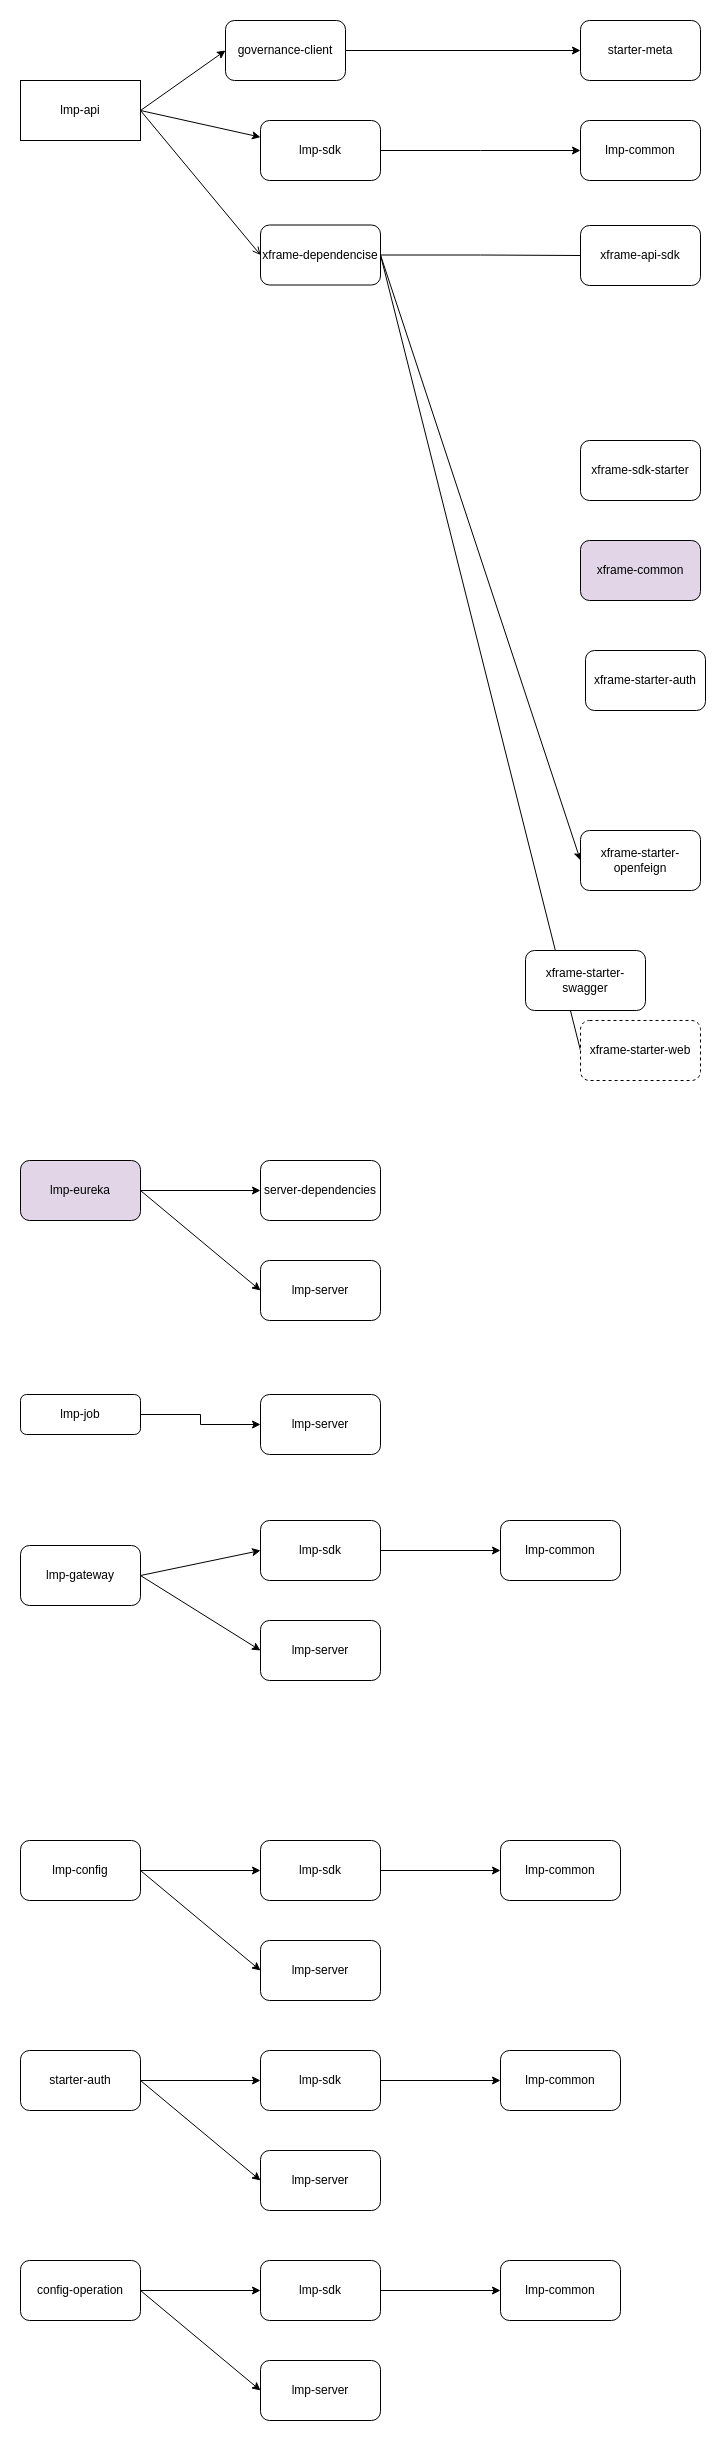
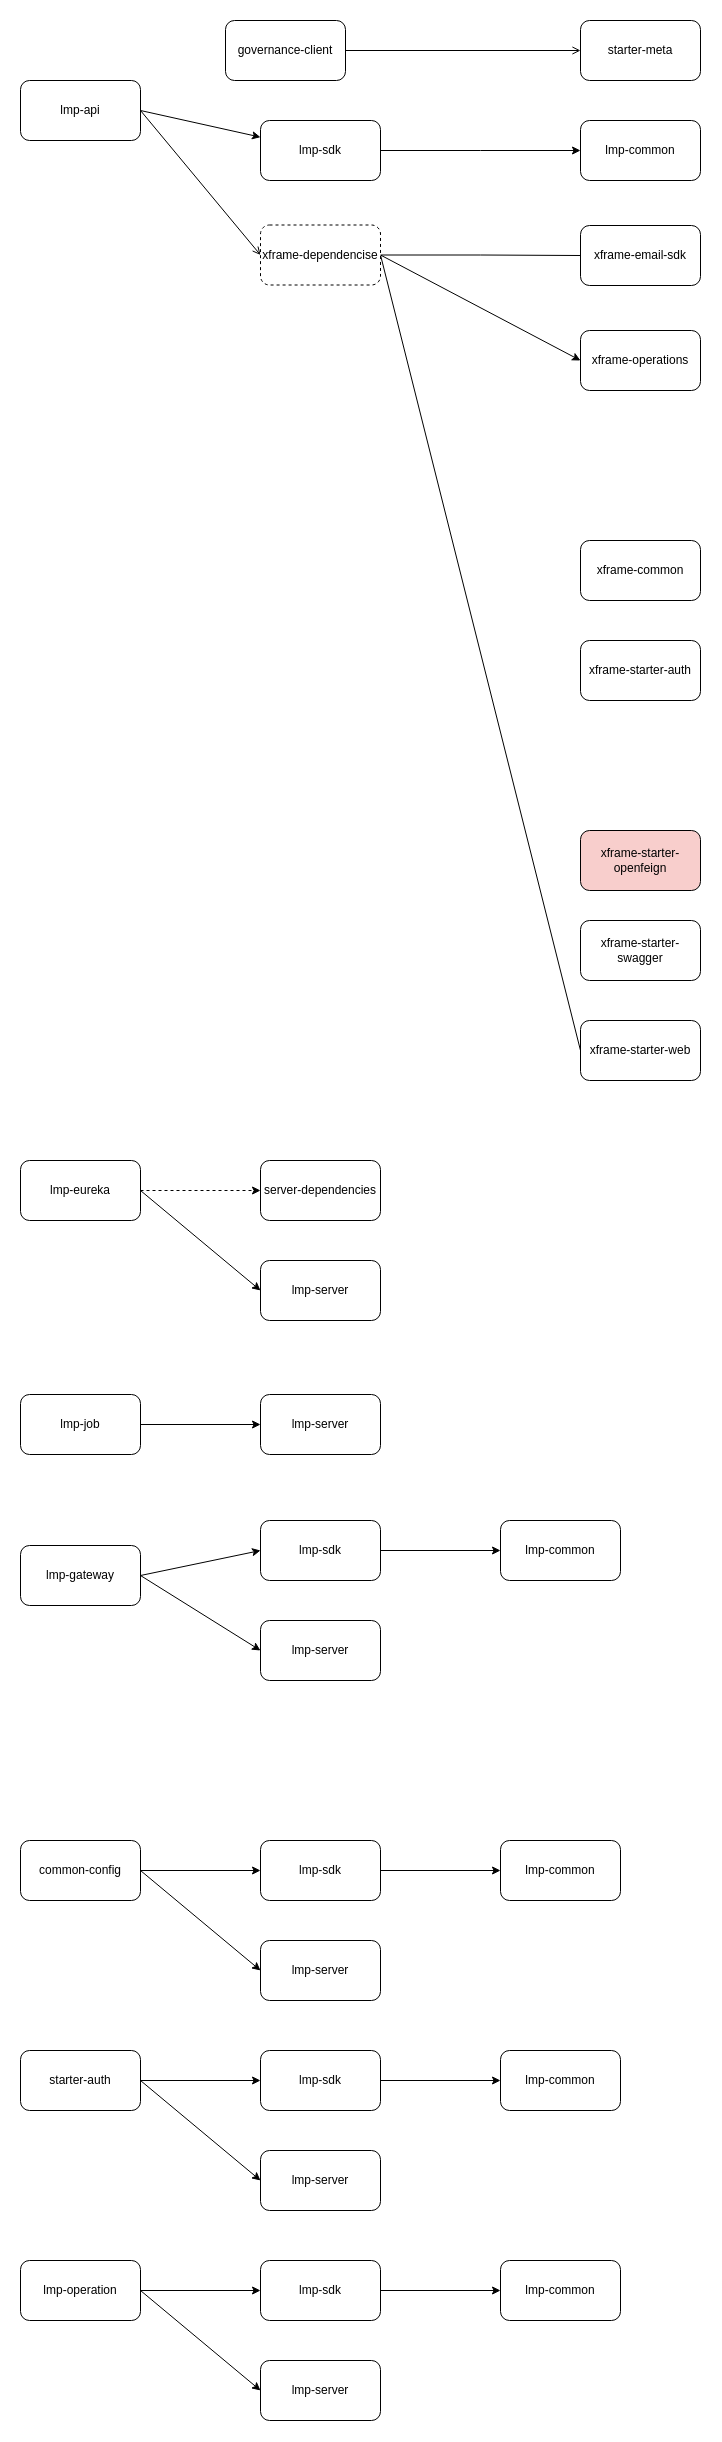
  <mxCell id="0" />
  <mxCell id="1" parent="0" />
- <mxCell id="2" style="rounded=0;orthogonalLoop=1;jettySize=auto;html=1;entryX=0;entryY=0.5;entryDx=0;entryDy=0;exitX=1;exitY=0.5;exitDx=0;exitDy=0;" edge="1" parent="1" source="5" target="7"><mxGeometry relative="1" as="geometry" /></mxCell>
  <mxCell id="3" style="rounded=0;orthogonalLoop=1;jettySize=auto;html=1;exitX=1;exitY=0.5;exitDx=0;exitDy=0;" edge="1" parent="1" source="5" target="9"><mxGeometry relative="1" as="geometry" /></mxCell>
  <mxCell id="4" style="rounded=0;orthogonalLoop=1;jettySize=auto;html=1;exitX=1;exitY=0.5;exitDx=0;exitDy=0;entryX=0;entryY=0.5;entryDx=0;entryDy=0;endArrow=open;" edge="1" parent="1" source="5" target="16"><mxGeometry relative="1" as="geometry" /></mxCell>
- <mxCell id="5" value="lmp-api" style="whiteSpace=wrap;html=1;rounded=0;" vertex="1" parent="1"><mxGeometry x="20" y="80" width="120" height="60" as="geometry" /></mxCell>
- <mxCell id="6" style="edgeStyle=orthogonalEdgeStyle;rounded=0;orthogonalLoop=1;jettySize=auto;html=1;exitX=1;exitY=0.5;exitDx=0;exitDy=0;" edge="1" parent="1" source="7" target="10"><mxGeometry relative="1" as="geometry" /></mxCell>
+ <mxCell id="5" value="lmp-api" style="rounded=1;whiteSpace=wrap;html=1;" vertex="1" parent="1"><mxGeometry x="20" y="80" width="120" height="60" as="geometry" /></mxCell>
+ <mxCell id="6" style="edgeStyle=orthogonalEdgeStyle;rounded=0;orthogonalLoop=1;jettySize=auto;html=1;exitX=1;exitY=0.5;exitDx=0;exitDy=0;endArrow=open;" edge="1" parent="1" source="7" target="10"><mxGeometry relative="1" as="geometry" /></mxCell>
  <mxCell id="7" value="governance-client" style="rounded=1;whiteSpace=wrap;html=1;" vertex="1" parent="1"><mxGeometry x="225" y="20" width="120" height="60" as="geometry" /></mxCell>
  <mxCell id="8" style="edgeStyle=orthogonalEdgeStyle;rounded=0;orthogonalLoop=1;jettySize=auto;html=1;exitX=1;exitY=0.5;exitDx=0;exitDy=0;" edge="1" parent="1" source="9"><mxGeometry relative="1" as="geometry"><mxPoint x="580" y="150" as="targetPoint" /></mxGeometry></mxCell>
  <mxCell id="9" value="lmp-sdk" style="rounded=1;whiteSpace=wrap;html=1;" vertex="1" parent="1"><mxGeometry x="260" y="120" width="120" height="60" as="geometry" /></mxCell>
  <mxCell id="10" value="starter-meta" style="rounded=1;whiteSpace=wrap;html=1;" vertex="1" parent="1"><mxGeometry x="580" y="20" width="120" height="60" as="geometry" /></mxCell>
  <mxCell id="11" value="lmp-common" style="rounded=1;whiteSpace=wrap;html=1;" vertex="1" parent="1"><mxGeometry x="580" y="120" width="120" height="60" as="geometry" /></mxCell>
  <mxCell id="12" style="edgeStyle=orthogonalEdgeStyle;rounded=0;orthogonalLoop=1;jettySize=auto;html=1;exitX=1;exitY=0.5;exitDx=0;exitDy=0;endArrow=none;" edge="1" parent="1" source="16" target="17"><mxGeometry relative="1" as="geometry" /></mxCell>
- <mxCell id="14" style="rounded=0;orthogonalLoop=1;jettySize=auto;html=1;exitX=1;exitY=0.5;exitDx=0;exitDy=0;entryX=0;entryY=0.5;entryDx=0;entryDy=0;" edge="1" parent="1" source="16" target="20"><mxGeometry relative="1" as="geometry" /></mxCell>
+ <mxCell id="13" style="rounded=0;orthogonalLoop=1;jettySize=auto;html=1;exitX=1;exitY=0.5;exitDx=0;exitDy=0;entryX=0;entryY=0.5;entryDx=0;entryDy=0;" edge="1" parent="1" source="16" target="18"><mxGeometry relative="1" as="geometry" /></mxCell>
  <mxCell id="15" style="rounded=0;orthogonalLoop=1;jettySize=auto;html=1;exitX=1;exitY=0.5;exitDx=0;exitDy=0;entryX=0;entryY=0.5;entryDx=0;entryDy=0;endArrow=none;" edge="1" parent="1" source="16" target="22"><mxGeometry relative="1" as="geometry" /></mxCell>
- <mxCell id="16" value="xframe-dependencise" style="rounded=1;whiteSpace=wrap;html=1;" vertex="1" parent="1"><mxGeometry x="260" y="224.5" width="120" height="60" as="geometry" /></mxCell>
- <mxCell id="17" value="xframe-api-sdk" style="rounded=1;whiteSpace=wrap;html=1;" vertex="1" parent="1"><mxGeometry x="580" y="225" width="120" height="60" as="geometry" /></mxCell>
- <mxCell id="19" value="xframe-sdk-starter" style="rounded=1;whiteSpace=wrap;html=1;" vertex="1" parent="1"><mxGeometry x="580" y="440" width="120" height="60" as="geometry" /></mxCell>
- <mxCell id="20" value="xframe-starter-openfeign" style="rounded=1;whiteSpace=wrap;html=1;" vertex="1" parent="1"><mxGeometry x="580" y="830" width="120" height="60" as="geometry" /></mxCell>
- <mxCell id="21" value="xframe-starter-swagger" style="rounded=1;whiteSpace=wrap;html=1;" vertex="1" parent="1"><mxGeometry x="525" y="950" width="120" height="60" as="geometry" /></mxCell>
- <mxCell id="22" value="xframe-starter-web" style="rounded=1;whiteSpace=wrap;html=1;dashed=1;" vertex="1" parent="1"><mxGeometry x="580" y="1020" width="120" height="60" as="geometry" /></mxCell>
- <mxCell id="23" value="xframe-common" style="rounded=1;whiteSpace=wrap;html=1;fillColor=#e1d5e7;" vertex="1" parent="1"><mxGeometry x="580" y="540" width="120" height="60" as="geometry" /></mxCell>
- <mxCell id="24" value="xframe-starter-auth" style="rounded=1;whiteSpace=wrap;html=1;" vertex="1" parent="1"><mxGeometry x="585" y="650" width="120" height="60" as="geometry" /></mxCell>
- <mxCell id="25" value="" style="edgeStyle=orthogonalEdgeStyle;rounded=0;orthogonalLoop=1;jettySize=auto;html=1;entryX=0;entryY=0.5;entryDx=0;entryDy=0;" edge="1" parent="1" source="27" target="28"><mxGeometry relative="1" as="geometry"><mxPoint x="220" y="1190" as="targetPoint" /></mxGeometry></mxCell>
+ <mxCell id="16" value="xframe-dependencise" style="rounded=1;whiteSpace=wrap;html=1;dashed=1;" vertex="1" parent="1"><mxGeometry x="260" y="224.5" width="120" height="60" as="geometry" /></mxCell>
+ <mxCell id="17" value="xframe-email-sdk" style="rounded=1;whiteSpace=wrap;html=1;" vertex="1" parent="1"><mxGeometry x="580" y="225" width="120" height="60" as="geometry" /></mxCell>
+ <mxCell id="18" value="xframe-operations" style="rounded=1;whiteSpace=wrap;html=1;" vertex="1" parent="1"><mxGeometry x="580" y="330" width="120" height="60" as="geometry" /></mxCell>
+ <mxCell id="20" value="xframe-starter-openfeign" style="rounded=1;whiteSpace=wrap;html=1;fillColor=#f8cecc;" vertex="1" parent="1"><mxGeometry x="580" y="830" width="120" height="60" as="geometry" /></mxCell>
+ <mxCell id="21" value="xframe-starter-swagger" style="rounded=1;whiteSpace=wrap;html=1;" vertex="1" parent="1"><mxGeometry x="580" y="920" width="120" height="60" as="geometry" /></mxCell>
+ <mxCell id="22" value="xframe-starter-web" style="rounded=1;whiteSpace=wrap;html=1;" vertex="1" parent="1"><mxGeometry x="580" y="1020" width="120" height="60" as="geometry" /></mxCell>
+ <mxCell id="23" value="xframe-common" style="rounded=1;whiteSpace=wrap;html=1;" vertex="1" parent="1"><mxGeometry x="580" y="540" width="120" height="60" as="geometry" /></mxCell>
+ <mxCell id="24" value="xframe-starter-auth" style="rounded=1;whiteSpace=wrap;html=1;" vertex="1" parent="1"><mxGeometry x="580" y="640" width="120" height="60" as="geometry" /></mxCell>
+ <mxCell id="25" value="" style="edgeStyle=orthogonalEdgeStyle;rounded=0;orthogonalLoop=1;jettySize=auto;html=1;entryX=0;entryY=0.5;entryDx=0;entryDy=0;dashed=1;" edge="1" parent="1" source="27" target="28"><mxGeometry relative="1" as="geometry"><mxPoint x="220" y="1190" as="targetPoint" /></mxGeometry></mxCell>
  <mxCell id="26" style="rounded=0;orthogonalLoop=1;jettySize=auto;html=1;exitX=1;exitY=0.5;exitDx=0;exitDy=0;entryX=0;entryY=0.5;entryDx=0;entryDy=0;" edge="1" parent="1" source="27" target="29"><mxGeometry relative="1" as="geometry" /></mxCell>
- <mxCell id="27" value="lmp-eureka" style="rounded=1;whiteSpace=wrap;html=1;fillColor=#e1d5e7;" vertex="1" parent="1"><mxGeometry x="20" y="1160" width="120" height="60" as="geometry" /></mxCell>
+ <mxCell id="27" value="lmp-eureka" style="rounded=1;whiteSpace=wrap;html=1;" vertex="1" parent="1"><mxGeometry x="20" y="1160" width="120" height="60" as="geometry" /></mxCell>
  <mxCell id="28" value="&lt;div&gt;server-dependencies&lt;/div&gt;" style="rounded=1;whiteSpace=wrap;html=1;" vertex="1" parent="1"><mxGeometry x="260" y="1160" width="120" height="60" as="geometry" /></mxCell>
  <mxCell id="29" value="lmp-server" style="rounded=1;whiteSpace=wrap;html=1;" vertex="1" parent="1"><mxGeometry x="260" y="1260" width="120" height="60" as="geometry" /></mxCell>
  <mxCell id="30" value="" style="edgeStyle=orthogonalEdgeStyle;rounded=0;orthogonalLoop=1;jettySize=auto;html=1;entryX=0;entryY=0.5;entryDx=0;entryDy=0;" edge="1" parent="1" source="31" target="32"><mxGeometry relative="1" as="geometry"><mxPoint x="220" y="1424" as="targetPoint" /></mxGeometry></mxCell>
- <mxCell id="31" value="lmp-job" style="rounded=1;whiteSpace=wrap;html=1;" vertex="1" parent="1"><mxGeometry x="20" y="1394" width="120" height="40" as="geometry" /></mxCell>
+ <mxCell id="31" value="lmp-job" style="rounded=1;whiteSpace=wrap;html=1;" vertex="1" parent="1"><mxGeometry x="20" y="1394" width="120" height="60" as="geometry" /></mxCell>
  <mxCell id="32" value="lmp-server" style="rounded=1;whiteSpace=wrap;html=1;" vertex="1" parent="1"><mxGeometry x="260" y="1394" width="120" height="60" as="geometry" /></mxCell>
  <mxCell id="33" style="rounded=0;orthogonalLoop=1;jettySize=auto;html=1;exitX=1;exitY=0.5;exitDx=0;exitDy=0;entryX=0;entryY=0.5;entryDx=0;entryDy=0;" edge="1" parent="1" source="35" target="37"><mxGeometry relative="1" as="geometry" /></mxCell>
  <mxCell id="34" style="rounded=0;orthogonalLoop=1;jettySize=auto;html=1;exitX=1;exitY=0.5;exitDx=0;exitDy=0;entryX=0;entryY=0.5;entryDx=0;entryDy=0;" edge="1" parent="1" source="35" target="38"><mxGeometry relative="1" as="geometry" /></mxCell>
  <mxCell id="35" value="lmp-gateway" style="rounded=1;whiteSpace=wrap;html=1;" vertex="1" parent="1"><mxGeometry x="20" y="1545" width="120" height="60" as="geometry" /></mxCell>
  <mxCell id="36" style="edgeStyle=orthogonalEdgeStyle;rounded=0;orthogonalLoop=1;jettySize=auto;html=1;exitX=1;exitY=0.5;exitDx=0;exitDy=0;" edge="1" parent="1" source="37" target="39"><mxGeometry relative="1" as="geometry" /></mxCell>
  <mxCell id="37" value="&lt;div&gt;lmp-sdk&lt;/div&gt;" style="rounded=1;whiteSpace=wrap;html=1;" vertex="1" parent="1"><mxGeometry x="260" y="1520" width="120" height="60" as="geometry" /></mxCell>
  <mxCell id="38" value="&lt;div&gt;lmp-server&lt;/div&gt;" style="rounded=1;whiteSpace=wrap;html=1;" vertex="1" parent="1"><mxGeometry x="260" y="1620" width="120" height="60" as="geometry" /></mxCell>
  <mxCell id="39" value="&lt;div&gt;lmp-common&lt;/div&gt;" style="rounded=1;whiteSpace=wrap;html=1;" vertex="1" parent="1"><mxGeometry x="500" y="1520" width="120" height="60" as="geometry" /></mxCell>
  <mxCell id="40" style="rounded=0;orthogonalLoop=1;jettySize=auto;html=1;exitX=1;exitY=0.5;exitDx=0;exitDy=0;entryX=0;entryY=0.5;entryDx=0;entryDy=0;" edge="1" parent="1" source="42" target="44"><mxGeometry relative="1" as="geometry" /></mxCell>
  <mxCell id="41" style="rounded=0;orthogonalLoop=1;jettySize=auto;html=1;exitX=1;exitY=0.5;exitDx=0;exitDy=0;entryX=0;entryY=0.5;entryDx=0;entryDy=0;" edge="1" parent="1" source="42" target="45"><mxGeometry relative="1" as="geometry" /></mxCell>
- <mxCell id="42" value="lmp-config" style="rounded=1;whiteSpace=wrap;html=1;" vertex="1" parent="1"><mxGeometry x="20" y="1840" width="120" height="60" as="geometry" /></mxCell>
+ <mxCell id="42" value="common-config" style="rounded=1;whiteSpace=wrap;html=1;" vertex="1" parent="1"><mxGeometry x="20" y="1840" width="120" height="60" as="geometry" /></mxCell>
  <mxCell id="43" style="edgeStyle=orthogonalEdgeStyle;rounded=0;orthogonalLoop=1;jettySize=auto;html=1;exitX=1;exitY=0.5;exitDx=0;exitDy=0;" edge="1" parent="1" source="44" target="46"><mxGeometry relative="1" as="geometry" /></mxCell>
  <mxCell id="44" value="&lt;div&gt;lmp-sdk&lt;/div&gt;" style="rounded=1;whiteSpace=wrap;html=1;" vertex="1" parent="1"><mxGeometry x="260" y="1840" width="120" height="60" as="geometry" /></mxCell>
  <mxCell id="45" value="&lt;div&gt;lmp-server&lt;/div&gt;" style="rounded=1;whiteSpace=wrap;html=1;" vertex="1" parent="1"><mxGeometry x="260" y="1940" width="120" height="60" as="geometry" /></mxCell>
  <mxCell id="46" value="&lt;div&gt;lmp-common&lt;/div&gt;" style="rounded=1;whiteSpace=wrap;html=1;" vertex="1" parent="1"><mxGeometry x="500" y="1840" width="120" height="60" as="geometry" /></mxCell>
  <mxCell id="47" style="rounded=0;orthogonalLoop=1;jettySize=auto;html=1;exitX=1;exitY=0.5;exitDx=0;exitDy=0;entryX=0;entryY=0.5;entryDx=0;entryDy=0;" edge="1" parent="1" source="49" target="51"><mxGeometry relative="1" as="geometry" /></mxCell>
  <mxCell id="48" style="rounded=0;orthogonalLoop=1;jettySize=auto;html=1;exitX=1;exitY=0.5;exitDx=0;exitDy=0;entryX=0;entryY=0.5;entryDx=0;entryDy=0;" edge="1" parent="1" source="49" target="52"><mxGeometry relative="1" as="geometry" /></mxCell>
  <mxCell id="49" value="starter-auth" style="rounded=1;whiteSpace=wrap;html=1;" vertex="1" parent="1"><mxGeometry x="20" y="2050" width="120" height="60" as="geometry" /></mxCell>
  <mxCell id="50" style="edgeStyle=orthogonalEdgeStyle;rounded=0;orthogonalLoop=1;jettySize=auto;html=1;exitX=1;exitY=0.5;exitDx=0;exitDy=0;" edge="1" parent="1" source="51" target="53"><mxGeometry relative="1" as="geometry" /></mxCell>
  <mxCell id="51" value="&lt;div&gt;lmp-sdk&lt;/div&gt;" style="rounded=1;whiteSpace=wrap;html=1;" vertex="1" parent="1"><mxGeometry x="260" y="2050" width="120" height="60" as="geometry" /></mxCell>
  <mxCell id="52" value="&lt;div&gt;lmp-server&lt;/div&gt;" style="rounded=1;whiteSpace=wrap;html=1;" vertex="1" parent="1"><mxGeometry x="260" y="2150" width="120" height="60" as="geometry" /></mxCell>
  <mxCell id="53" value="&lt;div&gt;lmp-common&lt;/div&gt;" style="rounded=1;whiteSpace=wrap;html=1;" vertex="1" parent="1"><mxGeometry x="500" y="2050" width="120" height="60" as="geometry" /></mxCell>
  <mxCell id="54" style="rounded=0;orthogonalLoop=1;jettySize=auto;html=1;exitX=1;exitY=0.5;exitDx=0;exitDy=0;entryX=0;entryY=0.5;entryDx=0;entryDy=0;" edge="1" parent="1" source="56" target="58"><mxGeometry relative="1" as="geometry" /></mxCell>
  <mxCell id="55" style="rounded=0;orthogonalLoop=1;jettySize=auto;html=1;exitX=1;exitY=0.5;exitDx=0;exitDy=0;entryX=0;entryY=0.5;entryDx=0;entryDy=0;" edge="1" parent="1" source="56" target="59"><mxGeometry relative="1" as="geometry" /></mxCell>
- <mxCell id="56" value="config-operation" style="rounded=1;whiteSpace=wrap;html=1;" vertex="1" parent="1"><mxGeometry x="20" y="2260" width="120" height="60" as="geometry" /></mxCell>
+ <mxCell id="56" value="lmp-operation" style="rounded=1;whiteSpace=wrap;html=1;" vertex="1" parent="1"><mxGeometry x="20" y="2260" width="120" height="60" as="geometry" /></mxCell>
  <mxCell id="57" style="edgeStyle=orthogonalEdgeStyle;rounded=0;orthogonalLoop=1;jettySize=auto;html=1;exitX=1;exitY=0.5;exitDx=0;exitDy=0;" edge="1" parent="1" source="58" target="60"><mxGeometry relative="1" as="geometry" /></mxCell>
  <mxCell id="58" value="&lt;div&gt;lmp-sdk&lt;/div&gt;" style="rounded=1;whiteSpace=wrap;html=1;" vertex="1" parent="1"><mxGeometry x="260" y="2260" width="120" height="60" as="geometry" /></mxCell>
  <mxCell id="59" value="&lt;div&gt;lmp-server&lt;/div&gt;" style="rounded=1;whiteSpace=wrap;html=1;" vertex="1" parent="1"><mxGeometry x="260" y="2360" width="120" height="60" as="geometry" /></mxCell>
  <mxCell id="60" value="&lt;div&gt;lmp-common&lt;/div&gt;" style="rounded=1;whiteSpace=wrap;html=1;" vertex="1" parent="1"><mxGeometry x="500" y="2260" width="120" height="60" as="geometry" /></mxCell>
